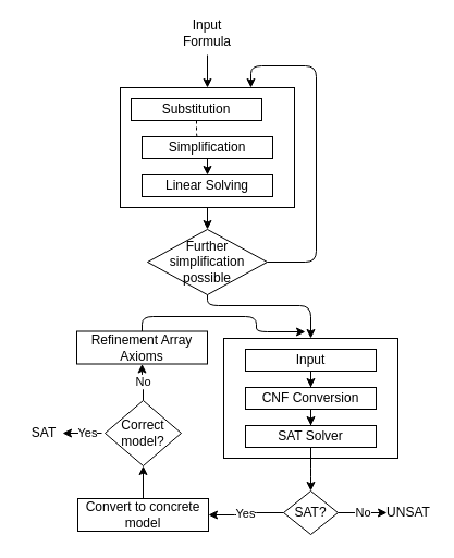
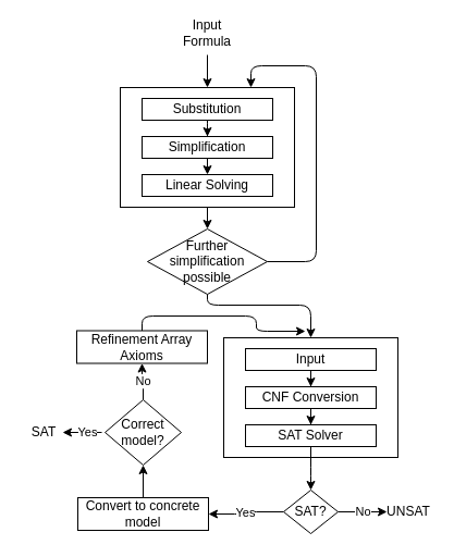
  <mxCell id="0" />
  <mxCell id="1" parent="0" />
  <mxCell id="2" value="" style="rounded=0;whiteSpace=wrap;html=1;" parent="1" vertex="1"><mxGeometry x="205" y="310" width="160" height="110" as="geometry" /></mxCell>
  <mxCell id="3" style="edgeStyle=orthogonalEdgeStyle;rounded=1;orthogonalLoop=1;jettySize=auto;html=1;exitX=0.5;exitY=1;exitDx=0;exitDy=0;entryX=0.5;entryY=0;entryDx=0;entryDy=0;" parent="1" source="4" target="24" edge="1"><mxGeometry relative="1" as="geometry" /></mxCell>
  <mxCell id="4" value="" style="rounded=0;whiteSpace=wrap;html=1;" parent="1" vertex="1"><mxGeometry x="110" y="80" width="160" height="110" as="geometry" /></mxCell>
  <mxCell id="5" style="edgeStyle=orthogonalEdgeStyle;rounded=1;orthogonalLoop=1;jettySize=auto;html=1;exitX=0.5;exitY=1;exitDx=0;exitDy=0;dashed=1;" parent="1" source="6" target="8" edge="1"><mxGeometry relative="1" as="geometry" /></mxCell>
- <mxCell id="6" value="Substitution" style="rounded=0;whiteSpace=wrap;html=1;" parent="1" vertex="1"><mxGeometry x="120" y="90" width="120" height="20" as="geometry" /></mxCell>
+ <mxCell id="6" value="Substitution" style="rounded=0;whiteSpace=wrap;html=1;" parent="1" vertex="1"><mxGeometry x="130" y="90" width="120" height="20" as="geometry" /></mxCell>
  <mxCell id="7" style="edgeStyle=orthogonalEdgeStyle;rounded=1;orthogonalLoop=1;jettySize=auto;html=1;exitX=0.5;exitY=1;exitDx=0;exitDy=0;entryX=0.5;entryY=0;entryDx=0;entryDy=0;" parent="1" source="8" target="11" edge="1"><mxGeometry relative="1" as="geometry" /></mxCell>
  <mxCell id="8" value="Simplification" style="rounded=0;whiteSpace=wrap;html=1;" parent="1" vertex="1"><mxGeometry x="130" y="125" width="120" height="20" as="geometry" /></mxCell>
  <mxCell id="9" style="edgeStyle=orthogonalEdgeStyle;rounded=1;orthogonalLoop=1;jettySize=auto;html=1;exitX=1;exitY=0.5;exitDx=0;exitDy=0;entryX=0.75;entryY=0;entryDx=0;entryDy=0;" parent="1" source="24" target="4" edge="1"><mxGeometry relative="1" as="geometry"><mxPoint x="310" y="60" as="targetPoint" /><Array as="points"><mxPoint x="290" y="240" /><mxPoint x="290" y="60" /><mxPoint x="230" y="60" /></Array></mxGeometry></mxCell>
  <mxCell id="10" style="edgeStyle=orthogonalEdgeStyle;rounded=1;orthogonalLoop=1;jettySize=auto;html=1;exitX=0.5;exitY=1;exitDx=0;exitDy=0;entryX=0.5;entryY=0;entryDx=0;entryDy=0;" parent="1" source="24" target="2" edge="1"><mxGeometry relative="1" as="geometry"><mxPoint x="195" y="240" as="sourcePoint" /><Array as="points"><mxPoint x="190" y="280" /><mxPoint x="285" y="280" /></Array></mxGeometry></mxCell>
  <mxCell id="11" value="Linear Solving" style="rounded=0;whiteSpace=wrap;html=1;" parent="1" vertex="1"><mxGeometry x="130" y="160" width="120" height="20" as="geometry" /></mxCell>
  <mxCell id="12" style="edgeStyle=orthogonalEdgeStyle;rounded=1;orthogonalLoop=1;jettySize=auto;html=1;exitX=0.5;exitY=1;exitDx=0;exitDy=0;" parent="1" source="13" target="15" edge="1"><mxGeometry relative="1" as="geometry" /></mxCell>
  <mxCell id="13" value="Input" style="rounded=0;whiteSpace=wrap;html=1;" parent="1" vertex="1"><mxGeometry x="225" y="320" width="120" height="20" as="geometry" /></mxCell>
  <mxCell id="14" style="edgeStyle=orthogonalEdgeStyle;rounded=1;orthogonalLoop=1;jettySize=auto;html=1;exitX=0.5;exitY=1;exitDx=0;exitDy=0;" parent="1" source="15" target="17" edge="1"><mxGeometry relative="1" as="geometry" /></mxCell>
  <mxCell id="15" value="CNF Conversion" style="rounded=0;whiteSpace=wrap;html=1;" parent="1" vertex="1"><mxGeometry x="225" y="355" width="120" height="20" as="geometry" /></mxCell>
  <mxCell id="16" style="edgeStyle=orthogonalEdgeStyle;rounded=1;orthogonalLoop=1;jettySize=auto;html=1;exitX=0.5;exitY=1;exitDx=0;exitDy=0;entryX=0.5;entryY=0;entryDx=0;entryDy=0;" parent="1" source="17" edge="1"><mxGeometry relative="1" as="geometry"><mxPoint x="285" y="450" as="targetPoint" /></mxGeometry></mxCell>
  <mxCell id="17" value="SAT Solver" style="rounded=0;whiteSpace=wrap;html=1;" parent="1" vertex="1"><mxGeometry x="225" y="390" width="120" height="20" as="geometry" /></mxCell>
  <mxCell id="18" value="" style="endArrow=classic;html=1;entryX=0.5;entryY=0;entryDx=0;entryDy=0;" parent="1" target="4" edge="1"><mxGeometry width="50" height="50" relative="1" as="geometry"><mxPoint x="190" y="50" as="sourcePoint" /><mxPoint x="180" y="30" as="targetPoint" /></mxGeometry></mxCell>
  <mxCell id="19" value="Input Formula" style="text;html=1;strokeColor=none;fillColor=none;align=center;verticalAlign=middle;whiteSpace=wrap;rounded=0;" parent="1" vertex="1"><mxGeometry x="170" y="20" width="40" height="20" as="geometry" /></mxCell>
  <mxCell id="20" value="No" style="edgeStyle=orthogonalEdgeStyle;rounded=1;orthogonalLoop=1;jettySize=auto;html=1;exitX=1;exitY=0.5;exitDx=0;exitDy=0;entryX=0;entryY=0.5;entryDx=0;entryDy=0;" parent="1" source="22" target="23" edge="1"><mxGeometry relative="1" as="geometry" /></mxCell>
  <mxCell id="21" value="Yes" style="edgeStyle=orthogonalEdgeStyle;rounded=1;orthogonalLoop=1;jettySize=auto;html=1;entryX=1;entryY=0.5;entryDx=0;entryDy=0;" parent="1" source="22" target="25" edge="1"><mxGeometry relative="1" as="geometry"><mxPoint x="205" y="470" as="targetPoint" /><Array as="points"><mxPoint x="225" y="470" /><mxPoint x="225" y="472" /></Array></mxGeometry></mxCell>
  <mxCell id="22" value="SAT?" style="rhombus;whiteSpace=wrap;html=1;" parent="1" vertex="1"><mxGeometry x="260" y="450" width="50" height="40" as="geometry" /></mxCell>
  <mxCell id="23" value="UNSAT" style="text;html=1;strokeColor=none;fillColor=none;align=center;verticalAlign=middle;whiteSpace=wrap;rounded=0;" parent="1" vertex="1"><mxGeometry x="355" y="460" width="40" height="20" as="geometry" /></mxCell>
  <mxCell id="24" value="Further simplification possible" style="rhombus;whiteSpace=wrap;html=1;" parent="1" vertex="1"><mxGeometry x="135" y="210" width="110" height="60" as="geometry" /></mxCell>
  <mxCell id="25" value="Convert to concrete model" style="rounded=0;whiteSpace=wrap;html=1;" parent="1" vertex="1"><mxGeometry x="71" y="457" width="120" height="30" as="geometry" /></mxCell>
  <mxCell id="26" style="edgeStyle=orthogonalEdgeStyle;rounded=1;orthogonalLoop=1;jettySize=auto;html=1;exitX=0.5;exitY=0;exitDx=0;exitDy=0;entryX=0.5;entryY=1;entryDx=0;entryDy=0;" parent="1" source="25" target="29" edge="1"><mxGeometry relative="1" as="geometry" /></mxCell>
  <mxCell id="27" value="No" style="edgeStyle=orthogonalEdgeStyle;rounded=1;orthogonalLoop=1;jettySize=auto;html=1;entryX=0.5;entryY=1;entryDx=0;entryDy=0;" parent="1" source="29" target="32" edge="1"><mxGeometry relative="1" as="geometry"><mxPoint x="131" y="342" as="targetPoint" /></mxGeometry></mxCell>
  <mxCell id="28" value="Yes" style="edgeStyle=orthogonalEdgeStyle;rounded=1;orthogonalLoop=1;jettySize=auto;html=1;" parent="1" edge="1"><mxGeometry x="-0.28" relative="1" as="geometry"><mxPoint x="57" y="397" as="targetPoint" /><mxPoint x="93" y="397" as="sourcePoint" /><mxPoint as="offset" /></mxGeometry></mxCell>
  <mxCell id="29" value="Correct model?" style="rhombus;whiteSpace=wrap;html=1;" parent="1" vertex="1"><mxGeometry x="96" y="367" width="70" height="60" as="geometry" /></mxCell>
  <mxCell id="30" value="SAT" style="text;html=1;strokeColor=none;fillColor=none;align=center;verticalAlign=middle;whiteSpace=wrap;rounded=0;" parent="1" vertex="1"><mxGeometry x="20" y="387" width="40" height="20" as="geometry" /></mxCell>
  <mxCell id="31" style="edgeStyle=orthogonalEdgeStyle;rounded=1;orthogonalLoop=1;jettySize=auto;html=1;exitX=0.5;exitY=0;exitDx=0;exitDy=0;" parent="1" source="32" edge="1"><mxGeometry relative="1" as="geometry"><mxPoint x="280" y="304" as="targetPoint" /><Array as="points"><mxPoint x="130" y="290" /><mxPoint x="235" y="290" /><mxPoint x="235" y="304" /></Array></mxGeometry></mxCell>
  <mxCell id="32" value="Refinement Array Axioms" style="rounded=0;whiteSpace=wrap;html=1;" parent="1" vertex="1"><mxGeometry x="70" y="303.5" width="120" height="30" as="geometry" /></mxCell>
